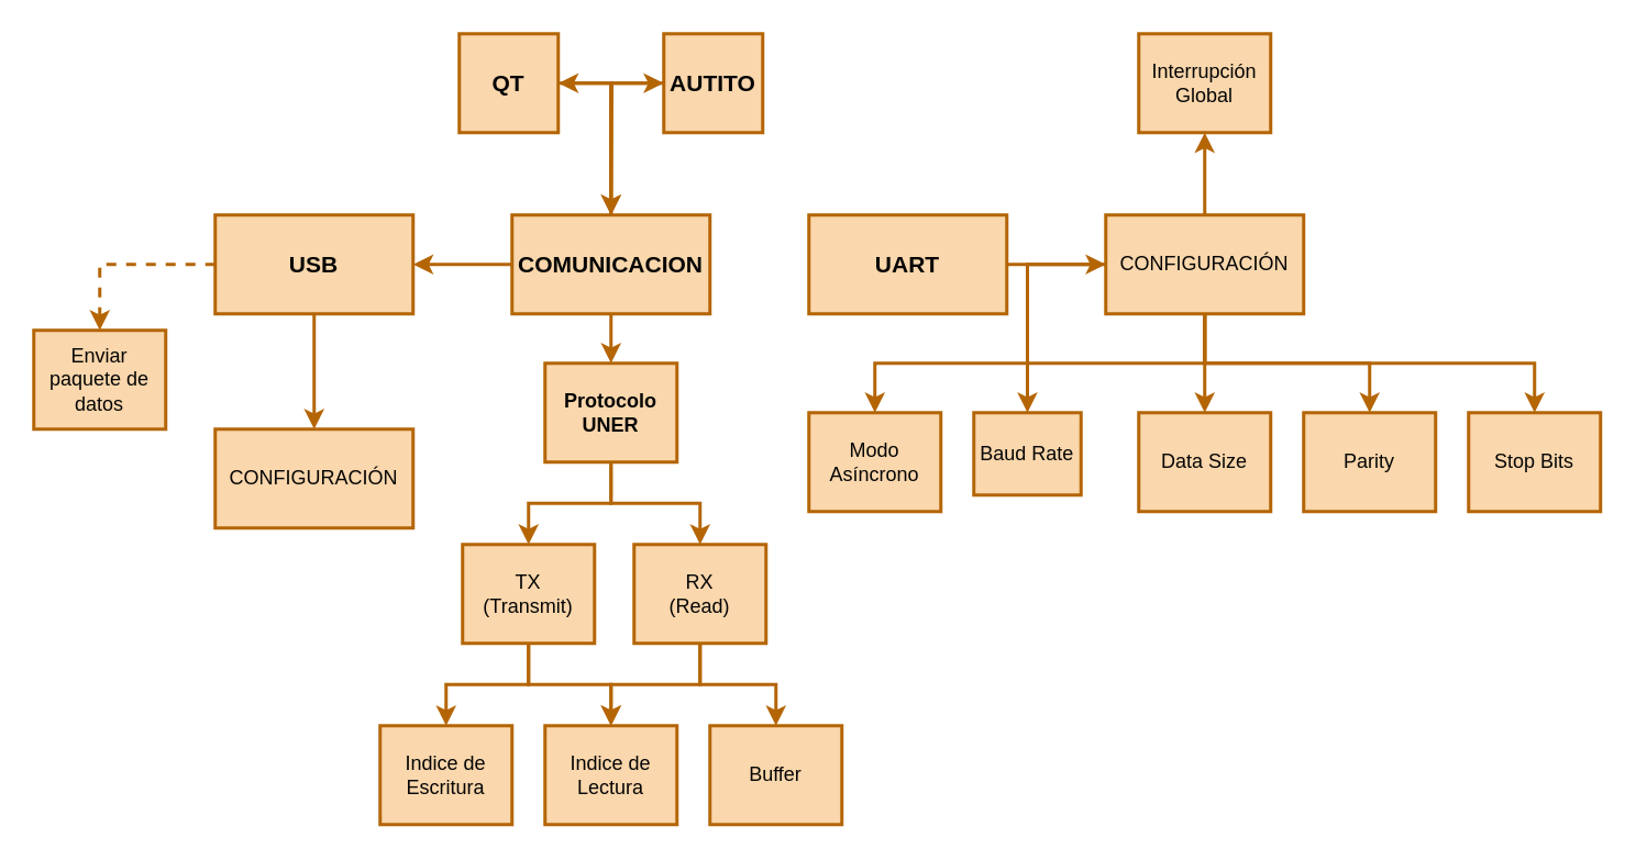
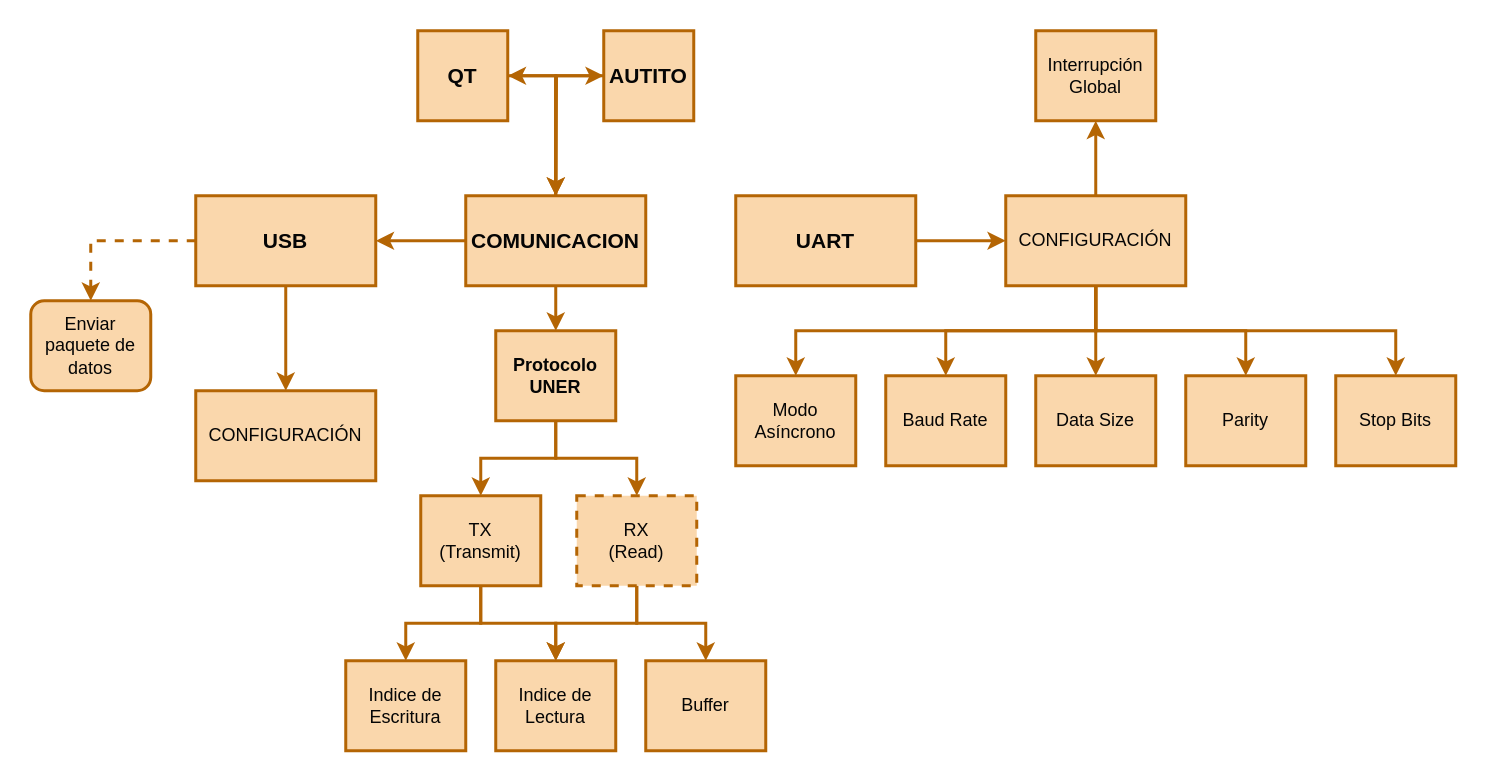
  <mxCell id="0" />
  <mxCell id="1" parent="0" />
  <mxCell id="2" value="" style="edgeStyle=orthogonalEdgeStyle;rounded=0;orthogonalLoop=1;jettySize=auto;html=1;fillColor=#fad7ac;strokeColor=#B46504;fontColor=#050505;strokeWidth=2;" parent="1" source="6" target="9" edge="1"><mxGeometry relative="1" as="geometry" /></mxCell>
  <mxCell id="3" value="" style="edgeStyle=orthogonalEdgeStyle;rounded=0;orthogonalLoop=1;jettySize=auto;html=1;fillColor=#fad7ac;strokeColor=#B46504;fontColor=#050505;strokeWidth=2;" parent="1" source="6" target="26" edge="1"><mxGeometry relative="1" as="geometry" /></mxCell>
  <mxCell id="4" style="edgeStyle=orthogonalEdgeStyle;rounded=0;orthogonalLoop=1;jettySize=auto;html=1;entryX=0;entryY=0.5;entryDx=0;entryDy=0;strokeWidth=2;strokeColor=#B46504;" parent="1" source="6" target="41" edge="1"><mxGeometry relative="1" as="geometry" /></mxCell>
  <mxCell id="5" style="edgeStyle=orthogonalEdgeStyle;rounded=0;orthogonalLoop=1;jettySize=auto;html=1;entryX=1;entryY=0.5;entryDx=0;entryDy=0;strokeWidth=2;strokeColor=#B46504;" parent="1" source="6" target="39" edge="1"><mxGeometry relative="1" as="geometry" /></mxCell>
  <mxCell id="6" value="COMUNICACION" style="whiteSpace=wrap;html=1;fillColor=#fad7ac;strokeColor=#B46504;fontColor=#050505;fontStyle=1;fontSize=14;strokeWidth=2;" parent="1" vertex="1"><mxGeometry x="310" y="130" width="120" height="60" as="geometry" /></mxCell>
  <mxCell id="7" value="" style="edgeStyle=orthogonalEdgeStyle;rounded=0;orthogonalLoop=1;jettySize=auto;html=1;fillColor=#fad7ac;strokeColor=#B46504;fontColor=#050505;strokeWidth=2;" parent="1" source="9" target="36" edge="1"><mxGeometry relative="1" as="geometry" /></mxCell>
  <mxCell id="8" style="edgeStyle=orthogonalEdgeStyle;rounded=0;orthogonalLoop=1;jettySize=auto;html=1;entryX=0.5;entryY=0;entryDx=0;entryDy=0;strokeWidth=2;strokeColor=#B46504;dashed=1;" parent="1" source="9" target="37" edge="1"><mxGeometry relative="1" as="geometry" /></mxCell>
  <mxCell id="9" value="USB" style="whiteSpace=wrap;html=1;fillColor=#fad7ac;strokeColor=#B46504;fontColor=#050505;fontSize=14;fontStyle=1;strokeWidth=2;" parent="1" vertex="1"><mxGeometry x="130" y="130" width="120" height="60" as="geometry" /></mxCell>
  <mxCell id="10" value="" style="edgeStyle=orthogonalEdgeStyle;rounded=0;orthogonalLoop=1;jettySize=auto;html=1;fillColor=#fad7ac;strokeColor=#B46504;fontColor=#050505;strokeWidth=2;" parent="1" source="11" target="18" edge="1"><mxGeometry relative="1" as="geometry" /></mxCell>
  <mxCell id="11" value="UART" style="whiteSpace=wrap;html=1;fillColor=#fad7ac;strokeColor=#B46504;fontColor=#050505;fontStyle=1;fontSize=14;strokeWidth=2;" parent="1" vertex="1"><mxGeometry x="490" y="130" width="120" height="60" as="geometry" /></mxCell>
  <mxCell id="12" style="edgeStyle=orthogonalEdgeStyle;rounded=0;orthogonalLoop=1;jettySize=auto;html=1;entryX=0.5;entryY=1;entryDx=0;entryDy=0;fillColor=#fad7ac;strokeColor=#B46504;fontColor=#050505;strokeWidth=2;" parent="1" source="18" target="23" edge="1"><mxGeometry relative="1" as="geometry" /></mxCell>
  <mxCell id="13" style="edgeStyle=orthogonalEdgeStyle;rounded=0;orthogonalLoop=1;jettySize=auto;html=1;entryX=0.5;entryY=0;entryDx=0;entryDy=0;strokeWidth=2;strokeColor=#B46504;" parent="1" source="18" target="22" edge="1"><mxGeometry relative="1" as="geometry" /></mxCell>
  <mxCell id="14" style="edgeStyle=orthogonalEdgeStyle;rounded=0;orthogonalLoop=1;jettySize=auto;html=1;entryX=0.5;entryY=0;entryDx=0;entryDy=0;strokeWidth=2;strokeColor=#B46504;" parent="1" source="18" target="21" edge="1"><mxGeometry relative="1" as="geometry" /></mxCell>
  <mxCell id="15" style="edgeStyle=orthogonalEdgeStyle;rounded=0;orthogonalLoop=1;jettySize=auto;html=1;entryX=0.5;entryY=0;entryDx=0;entryDy=0;strokeWidth=2;strokeColor=#B46504;" parent="1" source="18" target="42" edge="1"><mxGeometry relative="1" as="geometry"><Array as="points"><mxPoint x="730" y="220" /><mxPoint x="930" y="220" /></Array></mxGeometry></mxCell>
  <mxCell id="16" style="edgeStyle=orthogonalEdgeStyle;rounded=0;orthogonalLoop=1;jettySize=auto;html=1;entryX=0.5;entryY=0;entryDx=0;entryDy=0;strokeWidth=2;strokeColor=#B46504;" parent="1" source="18" target="20" edge="1"><mxGeometry relative="1" as="geometry" /></mxCell>
  <mxCell id="17" style="edgeStyle=orthogonalEdgeStyle;rounded=0;orthogonalLoop=1;jettySize=auto;html=1;entryX=0.5;entryY=0;entryDx=0;entryDy=0;strokeWidth=2;strokeColor=#B46504;" parent="1" source="18" target="19" edge="1"><mxGeometry relative="1" as="geometry"><Array as="points"><mxPoint x="730" y="220" /><mxPoint x="530" y="220" /></Array></mxGeometry></mxCell>
  <mxCell id="18" value="CONFIGURACIÓN" style="whiteSpace=wrap;html=1;fillColor=#fad7ac;strokeColor=#B46504;fontColor=#050505;strokeWidth=2;" parent="1" vertex="1"><mxGeometry x="670" y="130" width="120" height="60" as="geometry" /></mxCell>
  <mxCell id="19" value="Modo Asíncrono" style="whiteSpace=wrap;html=1;fillColor=#fad7ac;strokeColor=#B46504;fontColor=#050505;strokeWidth=2;" parent="1" vertex="1"><mxGeometry x="490" y="250" width="80" height="60" as="geometry" /></mxCell>
- <mxCell id="20" value="Baud Rate" style="whiteSpace=wrap;html=1;fillColor=#fad7ac;strokeColor=#B46504;fontColor=#050505;strokeWidth=2;" parent="1" vertex="1"><mxGeometry x="590" y="250" width="65" height="50" as="geometry" /></mxCell>
+ <mxCell id="20" value="Baud Rate" style="whiteSpace=wrap;html=1;fillColor=#fad7ac;strokeColor=#B46504;fontColor=#050505;strokeWidth=2;" parent="1" vertex="1"><mxGeometry x="590" y="250" width="80" height="60" as="geometry" /></mxCell>
  <mxCell id="21" value="Parity" style="whiteSpace=wrap;html=1;fillColor=#fad7ac;strokeColor=#B46504;fontColor=#050505;strokeWidth=2;" parent="1" vertex="1"><mxGeometry x="790" y="250" width="80" height="60" as="geometry" /></mxCell>
  <mxCell id="22" value="Data Size" style="whiteSpace=wrap;html=1;fillColor=#fad7ac;strokeColor=#B46504;fontColor=#050505;strokeWidth=2;" parent="1" vertex="1"><mxGeometry x="690" y="250" width="80" height="60" as="geometry" /></mxCell>
  <mxCell id="23" value="Interrupción Global" style="whiteSpace=wrap;html=1;fillColor=#fad7ac;strokeColor=#B46504;fontColor=#050505;strokeWidth=2;" parent="1" vertex="1"><mxGeometry x="690" y="20" width="80" height="60" as="geometry" /></mxCell>
  <mxCell id="24" style="edgeStyle=orthogonalEdgeStyle;rounded=0;orthogonalLoop=1;jettySize=auto;html=1;entryX=0.5;entryY=0;entryDx=0;entryDy=0;fillColor=#fad7ac;strokeColor=#B46504;fontColor=#050505;strokeWidth=2;" parent="1" source="26" target="35" edge="1"><mxGeometry relative="1" as="geometry" /></mxCell>
  <mxCell id="25" style="edgeStyle=orthogonalEdgeStyle;rounded=0;orthogonalLoop=1;jettySize=auto;html=1;entryX=0.5;entryY=0;entryDx=0;entryDy=0;fillColor=#fad7ac;strokeColor=#B46504;fontColor=#050505;strokeWidth=2;" parent="1" source="26" target="29" edge="1"><mxGeometry relative="1" as="geometry" /></mxCell>
  <mxCell id="26" value="Protocolo UNER" style="whiteSpace=wrap;html=1;fillColor=#fad7ac;strokeColor=#B46504;fontColor=#050505;fontStyle=1;strokeWidth=2;" parent="1" vertex="1"><mxGeometry x="330" y="220" width="80" height="60" as="geometry" /></mxCell>
  <mxCell id="27" style="edgeStyle=orthogonalEdgeStyle;rounded=0;orthogonalLoop=1;jettySize=auto;html=1;entryX=0.5;entryY=0;entryDx=0;entryDy=0;fillColor=#fad7ac;strokeColor=#B46504;fontColor=#050505;strokeWidth=2;" parent="1" source="29" target="32" edge="1"><mxGeometry relative="1" as="geometry" /></mxCell>
  <mxCell id="28" style="edgeStyle=orthogonalEdgeStyle;rounded=0;orthogonalLoop=1;jettySize=auto;html=1;entryX=0.5;entryY=0;entryDx=0;entryDy=0;fillColor=#fad7ac;strokeColor=#B46504;fontColor=#050505;strokeWidth=2;" parent="1" source="29" target="31" edge="1"><mxGeometry relative="1" as="geometry" /></mxCell>
  <mxCell id="29" value="TX&lt;div&gt;(Transmit)&lt;/div&gt;" style="whiteSpace=wrap;html=1;fillColor=#fad7ac;strokeColor=#B46504;fontColor=#050505;strokeWidth=2;" parent="1" vertex="1"><mxGeometry x="280" y="330" width="80" height="60" as="geometry" /></mxCell>
  <mxCell id="30" value="Buffer" style="whiteSpace=wrap;html=1;fillColor=#fad7ac;strokeColor=#B46504;fontColor=#050505;strokeWidth=2;" parent="1" vertex="1"><mxGeometry x="430" y="440" width="80" height="60" as="geometry" /></mxCell>
  <mxCell id="31" value="Indice de Lectura" style="whiteSpace=wrap;html=1;fillColor=#fad7ac;strokeColor=#B46504;fontColor=#050505;strokeWidth=2;" parent="1" vertex="1"><mxGeometry x="330" y="440" width="80" height="60" as="geometry" /></mxCell>
  <mxCell id="32" value="Indice de Escritura" style="whiteSpace=wrap;html=1;fillColor=#fad7ac;strokeColor=#B46504;fontColor=#050505;strokeWidth=2;" parent="1" vertex="1"><mxGeometry x="230" y="440" width="80" height="60" as="geometry" /></mxCell>
  <mxCell id="33" style="edgeStyle=orthogonalEdgeStyle;rounded=0;orthogonalLoop=1;jettySize=auto;html=1;entryX=0.5;entryY=0;entryDx=0;entryDy=0;fillColor=#fad7ac;strokeColor=#B46504;fontColor=#050505;strokeWidth=2;" parent="1" source="35" target="31" edge="1"><mxGeometry relative="1" as="geometry" /></mxCell>
  <mxCell id="34" style="edgeStyle=orthogonalEdgeStyle;rounded=0;orthogonalLoop=1;jettySize=auto;html=1;entryX=0.5;entryY=0;entryDx=0;entryDy=0;fillColor=#fad7ac;strokeColor=#B46504;fontColor=#050505;strokeWidth=2;" parent="1" source="35" target="30" edge="1"><mxGeometry relative="1" as="geometry" /></mxCell>
- <mxCell id="35" value="RX&lt;div&gt;(Read)&lt;/div&gt;" style="whiteSpace=wrap;html=1;fillColor=#fad7ac;strokeColor=#B46504;fontColor=#050505;strokeWidth=2;" parent="1" vertex="1"><mxGeometry x="384" y="330" width="80" height="60" as="geometry" /></mxCell>
+ <mxCell id="35" value="RX&lt;div&gt;(Read)&lt;/div&gt;" style="whiteSpace=wrap;html=1;fillColor=#fad7ac;strokeColor=#B46504;fontColor=#050505;strokeWidth=2;dashed=1;" parent="1" vertex="1"><mxGeometry x="384" y="330" width="80" height="60" as="geometry" /></mxCell>
  <mxCell id="36" value="CONFIGURACIÓN" style="whiteSpace=wrap;html=1;fillColor=#fad7ac;strokeColor=#B46504;fontColor=#050505;strokeWidth=2;" parent="1" vertex="1"><mxGeometry x="130" y="260" width="120" height="60" as="geometry" /></mxCell>
- <mxCell id="37" value="Enviar paquete de datos" style="whiteSpace=wrap;html=1;fillColor=#fad7ac;strokeColor=#B46504;fontColor=#050505;strokeWidth=2;" parent="1" vertex="1"><mxGeometry x="20" y="200" width="80" height="60" as="geometry" /></mxCell>
+ <mxCell id="37" value="Enviar paquete de datos" style="whiteSpace=wrap;html=1;fillColor=#fad7ac;strokeColor=#B46504;fontColor=#050505;strokeWidth=2;rounded=1;" parent="1" vertex="1"><mxGeometry x="20" y="200" width="80" height="60" as="geometry" /></mxCell>
  <mxCell id="38" style="edgeStyle=orthogonalEdgeStyle;rounded=0;orthogonalLoop=1;jettySize=auto;html=1;entryX=0.5;entryY=0;entryDx=0;entryDy=0;strokeWidth=2;strokeColor=#B46504;" parent="1" source="39" target="6" edge="1"><mxGeometry relative="1" as="geometry"><Array as="points"><mxPoint x="370" y="50" /></Array></mxGeometry></mxCell>
  <mxCell id="39" value="QT" style="whiteSpace=wrap;html=1;fillColor=#fad7ac;strokeColor=#B46504;fontColor=#050505;fontStyle=1;fontSize=14;strokeWidth=2;" parent="1" vertex="1"><mxGeometry x="278" y="20" width="60" height="60" as="geometry" /></mxCell>
  <mxCell id="40" style="edgeStyle=orthogonalEdgeStyle;rounded=0;orthogonalLoop=1;jettySize=auto;html=1;strokeWidth=2;strokeColor=#B46504;" parent="1" source="41" edge="1"><mxGeometry relative="1" as="geometry"><mxPoint x="370" y="130" as="targetPoint" /></mxGeometry></mxCell>
  <mxCell id="41" value="AUTITO" style="whiteSpace=wrap;html=1;fillColor=#fad7ac;strokeColor=#B46504;fontColor=#050505;fontStyle=1;fontSize=14;strokeWidth=2;" parent="1" vertex="1"><mxGeometry x="402" y="20" width="60" height="60" as="geometry" /></mxCell>
  <mxCell id="42" value="Stop Bits" style="whiteSpace=wrap;html=1;fillColor=#fad7ac;strokeColor=#B46504;fontColor=#050505;strokeWidth=2;" parent="1" vertex="1"><mxGeometry x="890" y="250" width="80" height="60" as="geometry" /></mxCell>
